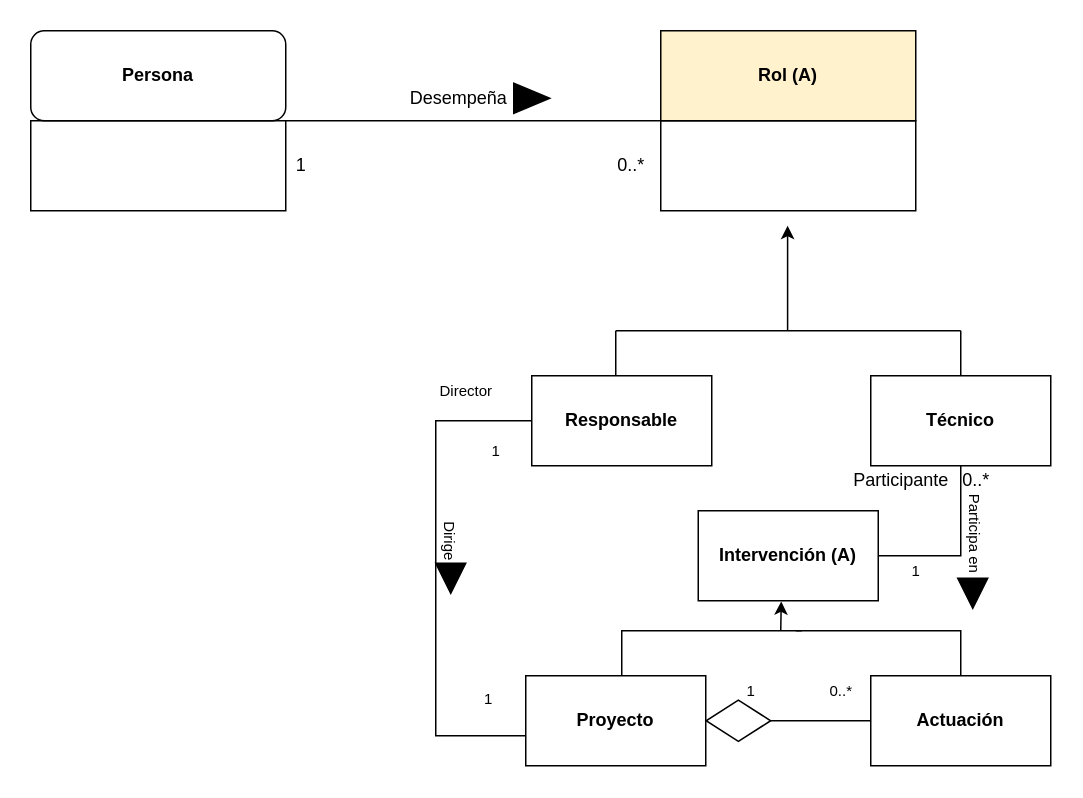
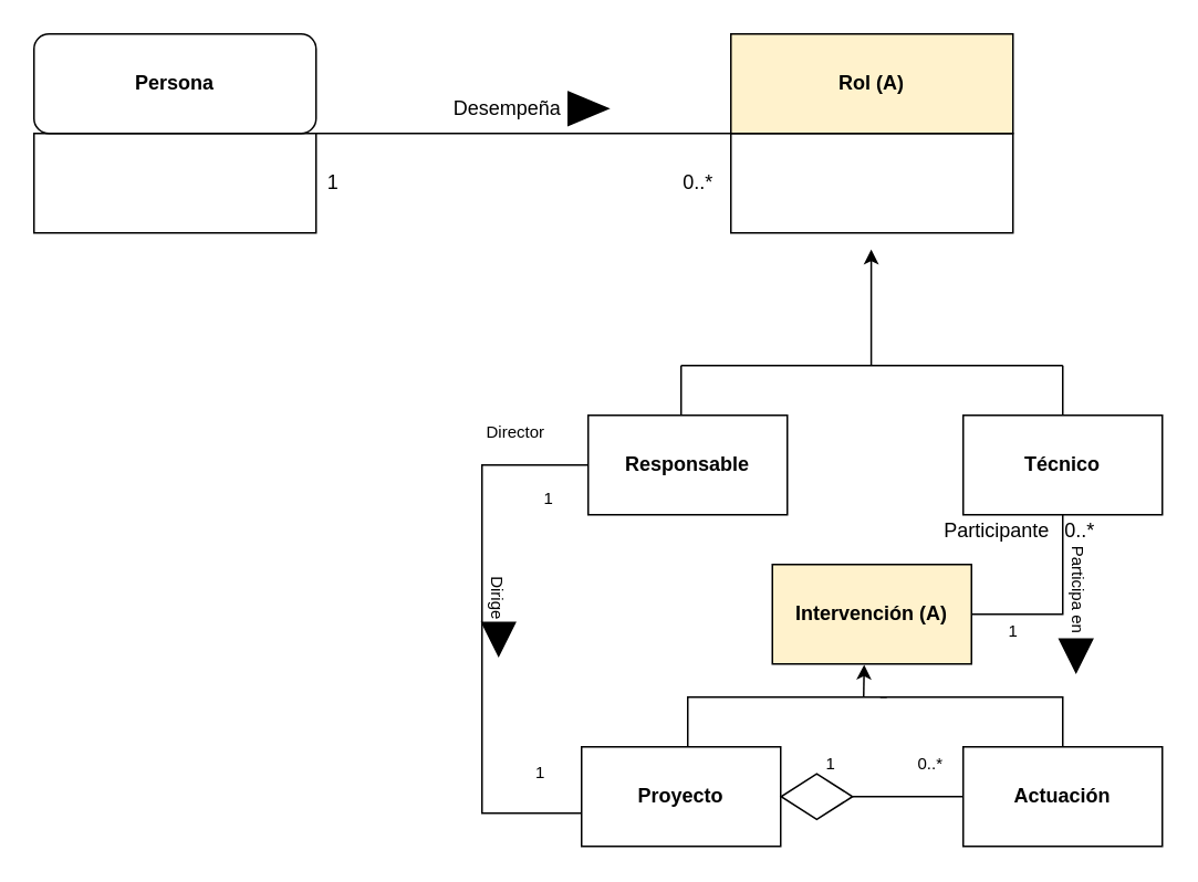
  <mxCell id="0" />
  <mxCell id="1" parent="0" />
  <mxCell id="2" value="" style="rounded=0;whiteSpace=wrap;html=1;" vertex="1" parent="1"><mxGeometry x="20" y="80" width="170" height="60" as="geometry" /></mxCell>
  <mxCell id="3" value="&lt;b&gt;Persona&lt;/b&gt;" style="whiteSpace=wrap;html=1;rounded=1;" vertex="1" parent="1"><mxGeometry x="20" y="20" width="170" height="60" as="geometry" /></mxCell>
  <mxCell id="4" value="" style="endArrow=none;html=1;rounded=0;exitX=1;exitY=1;exitDx=0;exitDy=0;" edge="1" parent="1" source="3"><mxGeometry width="50" height="50" relative="1" as="geometry"><mxPoint x="330" y="290" as="sourcePoint" /><mxPoint x="440" y="80" as="targetPoint" /></mxGeometry></mxCell>
  <mxCell id="5" value="Desempeña" style="text;html=1;align=center;verticalAlign=middle;resizable=0;points=[];autosize=1;strokeColor=none;fillColor=none;" vertex="1" parent="1"><mxGeometry x="260" y="50" width="90" height="30" as="geometry" /></mxCell>
  <mxCell id="6" value="" style="triangle;whiteSpace=wrap;html=1;fillColor=#000000;" vertex="1" parent="1"><mxGeometry x="342" y="55" width="24" height="20" as="geometry" /></mxCell>
  <mxCell id="7" value="" style="rounded=0;whiteSpace=wrap;html=1;" vertex="1" parent="1"><mxGeometry x="440" y="80" width="170" height="60" as="geometry" /></mxCell>
  <mxCell id="8" value="&lt;b&gt;Rol (A)&lt;/b&gt;" style="rounded=0;whiteSpace=wrap;html=1;fillColor=#fff2cc;" vertex="1" parent="1"><mxGeometry x="440" y="20" width="170" height="60" as="geometry" /></mxCell>
  <mxCell id="9" value="1" style="text;html=1;align=center;verticalAlign=middle;resizable=0;points=[];autosize=1;strokeColor=none;fillColor=none;" vertex="1" parent="1"><mxGeometry x="185" y="95" width="30" height="30" as="geometry" /></mxCell>
  <mxCell id="10" value="0..*" style="text;html=1;align=center;verticalAlign=middle;resizable=0;points=[];autosize=1;strokeColor=none;fillColor=none;" vertex="1" parent="1"><mxGeometry x="400" y="95" width="40" height="30" as="geometry" /></mxCell>
  <mxCell id="11" value="" style="endArrow=classic;html=1;rounded=0;" edge="1" parent="1"><mxGeometry width="50" height="50" relative="1" as="geometry"><mxPoint x="524.57" y="220" as="sourcePoint" /><mxPoint x="524.57" y="150" as="targetPoint" /></mxGeometry></mxCell>
  <mxCell id="12" value="" style="endArrow=none;html=1;rounded=0;" edge="1" parent="1"><mxGeometry width="50" height="50" relative="1" as="geometry"><mxPoint x="410" y="220" as="sourcePoint" /><mxPoint x="640" y="220" as="targetPoint" /></mxGeometry></mxCell>
  <mxCell id="13" value="" style="endArrow=none;html=1;rounded=0;" edge="1" parent="1"><mxGeometry width="50" height="50" relative="1" as="geometry"><mxPoint x="410" y="250" as="sourcePoint" /><mxPoint x="410" y="220" as="targetPoint" /></mxGeometry></mxCell>
  <mxCell id="14" value="" style="endArrow=none;html=1;rounded=0;" edge="1" parent="1"><mxGeometry width="50" height="50" relative="1" as="geometry"><mxPoint x="640" y="250" as="sourcePoint" /><mxPoint x="640" y="220" as="targetPoint" /></mxGeometry></mxCell>
  <mxCell id="15" value="&lt;b&gt;Responsable&lt;/b&gt;" style="rounded=0;whiteSpace=wrap;html=1;fillColor=#FFFFFF;" vertex="1" parent="1"><mxGeometry x="354" y="250" width="120" height="60" as="geometry" /></mxCell>
  <mxCell id="16" value="&lt;b&gt;Técnico&lt;/b&gt;" style="rounded=0;whiteSpace=wrap;html=1;fillColor=#FFFFFF;" vertex="1" parent="1"><mxGeometry x="580" y="250" width="120" height="60" as="geometry" /></mxCell>
  <mxCell id="17" value="" style="endArrow=none;html=1;rounded=0;exitX=0.083;exitY=0.667;exitDx=0;exitDy=0;exitPerimeter=0;" edge="1" parent="1" source="20" target="15"><mxGeometry width="50" height="50" relative="1" as="geometry"><mxPoint x="350" y="410" as="sourcePoint" /><mxPoint x="350" y="280" as="targetPoint" /><Array as="points"><mxPoint x="340" y="490" /><mxPoint x="290" y="490" /><mxPoint x="290" y="370" /><mxPoint x="290" y="280" /></Array></mxGeometry></mxCell>
  <mxCell id="18" value="&lt;b&gt;Actuación&lt;/b&gt;" style="rounded=0;whiteSpace=wrap;html=1;fillColor=#FFFFFF;" vertex="1" parent="1"><mxGeometry x="580" y="450" width="120" height="60" as="geometry" /></mxCell>
  <mxCell id="19" value="" style="endArrow=none;html=1;rounded=0;startArrow=none;" edge="1" parent="1" source="31" target="18"><mxGeometry width="50" height="50" relative="1" as="geometry"><mxPoint x="270" y="440" as="sourcePoint" /><mxPoint x="320" y="390" as="targetPoint" /></mxGeometry></mxCell>
  <mxCell id="20" value="&lt;b&gt;Proyecto&lt;/b&gt;" style="rounded=0;whiteSpace=wrap;html=1;fillColor=#FFFFFF;" vertex="1" parent="1"><mxGeometry x="350" y="450" width="120" height="60" as="geometry" /></mxCell>
- <mxCell id="21" value="&lt;b&gt;Intervención (A)&lt;/b&gt;" style="rounded=0;whiteSpace=wrap;html=1;fillColor=#FFFFFF;" vertex="1" parent="1"><mxGeometry x="465" y="340" width="120" height="60" as="geometry" /></mxCell>
+ <mxCell id="21" value="&lt;b&gt;Intervención (A)&lt;/b&gt;" style="rounded=0;whiteSpace=wrap;html=1;fillColor=#fff2cc;" vertex="1" parent="1"><mxGeometry x="465" y="340" width="120" height="60" as="geometry" /></mxCell>
  <mxCell id="22" value="" style="endArrow=none;html=1;rounded=0;" edge="1" parent="1" target="18"><mxGeometry width="50" height="50" relative="1" as="geometry"><mxPoint x="530" y="420" as="sourcePoint" /><mxPoint x="690" y="369.52" as="targetPoint" /><Array as="points"><mxPoint x="640" y="420" /></Array></mxGeometry></mxCell>
  <mxCell id="23" value="" style="endArrow=none;html=1;rounded=0;" edge="1" parent="1"><mxGeometry width="50" height="50" relative="1" as="geometry"><mxPoint x="534" y="420" as="sourcePoint" /><mxPoint x="414" y="450" as="targetPoint" /><Array as="points"><mxPoint x="414" y="420" /></Array></mxGeometry></mxCell>
  <mxCell id="24" value="" style="endArrow=classic;html=1;rounded=0;entryX=0.461;entryY=1.007;entryDx=0;entryDy=0;entryPerimeter=0;" edge="1" parent="1" target="21"><mxGeometry width="50" height="50" relative="1" as="geometry"><mxPoint x="520" y="420" as="sourcePoint" /><mxPoint x="480" y="350" as="targetPoint" /></mxGeometry></mxCell>
  <mxCell id="25" value="" style="endArrow=none;html=1;rounded=0;entryX=0.5;entryY=1;entryDx=0;entryDy=0;" edge="1" parent="1" target="16"><mxGeometry width="50" height="50" relative="1" as="geometry"><mxPoint x="585" y="370" as="sourcePoint" /><mxPoint x="635" y="320" as="targetPoint" /><Array as="points"><mxPoint x="640" y="370" /></Array></mxGeometry></mxCell>
  <mxCell id="26" value="0..*" style="text;html=1;align=center;verticalAlign=middle;resizable=0;points=[];autosize=1;strokeColor=none;fillColor=none;" vertex="1" parent="1"><mxGeometry x="630" y="305" width="40" height="30" as="geometry" /></mxCell>
  <mxCell id="27" value="Participante" style="text;html=1;align=center;verticalAlign=middle;resizable=0;points=[];autosize=1;strokeColor=none;fillColor=none;" vertex="1" parent="1"><mxGeometry x="555" y="305" width="90" height="30" as="geometry" /></mxCell>
  <mxCell id="28" value="&lt;font style=&quot;font-size: 10px;&quot;&gt;Participa en&lt;/font&gt;" style="text;html=1;align=center;verticalAlign=middle;resizable=0;points=[];autosize=1;strokeColor=none;fillColor=none;rotation=90;" vertex="1" parent="1"><mxGeometry x="610" y="340" width="80" height="30" as="geometry" /></mxCell>
  <mxCell id="29" value="" style="triangle;whiteSpace=wrap;html=1;fontSize=10;fillColor=#000000;rotation=90;" vertex="1" parent="1"><mxGeometry x="638" y="385" width="20" height="20" as="geometry" /></mxCell>
  <mxCell id="30" value="" style="endArrow=none;html=1;rounded=0;" edge="1" parent="1" source="20" target="31"><mxGeometry width="50" height="50" relative="1" as="geometry"><mxPoint x="470" y="480" as="sourcePoint" /><mxPoint x="580" y="480" as="targetPoint" /></mxGeometry></mxCell>
  <mxCell id="31" value="" style="rhombus;whiteSpace=wrap;html=1;fontSize=10;fillColor=#FFFFFF;rotation=90;" vertex="1" parent="1"><mxGeometry x="478" y="458.5" width="27.5" height="43" as="geometry" /></mxCell>
  <mxCell id="32" value="Dirige" style="text;html=1;align=center;verticalAlign=middle;resizable=0;points=[];autosize=1;strokeColor=none;fillColor=none;fontSize=10;rotation=90;" vertex="1" parent="1"><mxGeometry x="275" y="345" width="50" height="30" as="geometry" /></mxCell>
  <mxCell id="33" value="" style="triangle;whiteSpace=wrap;html=1;fontSize=10;fillColor=#000000;rotation=90;" vertex="1" parent="1"><mxGeometry x="290" y="375" width="20" height="20" as="geometry" /></mxCell>
  <mxCell id="34" value="Director" style="text;html=1;align=center;verticalAlign=middle;resizable=0;points=[];autosize=1;strokeColor=none;fillColor=none;fontSize=10;" vertex="1" parent="1"><mxGeometry x="280" y="245" width="60" height="30" as="geometry" /></mxCell>
  <mxCell id="35" value="1" style="text;html=1;align=center;verticalAlign=middle;resizable=0;points=[];autosize=1;strokeColor=none;fillColor=none;fontSize=10;" vertex="1" parent="1"><mxGeometry x="315" y="285" width="30" height="30" as="geometry" /></mxCell>
  <mxCell id="36" value="1" style="text;html=1;align=center;verticalAlign=middle;resizable=0;points=[];autosize=1;strokeColor=none;fillColor=none;fontSize=10;" vertex="1" parent="1"><mxGeometry x="310" y="450" width="30" height="30" as="geometry" /></mxCell>
  <mxCell id="37" value="1" style="text;html=1;align=center;verticalAlign=middle;resizable=0;points=[];autosize=1;strokeColor=none;fillColor=none;fontSize=10;" vertex="1" parent="1"><mxGeometry x="485" y="445" width="30" height="30" as="geometry" /></mxCell>
  <mxCell id="38" value="0..*" style="text;html=1;align=center;verticalAlign=middle;resizable=0;points=[];autosize=1;strokeColor=none;fillColor=none;fontSize=10;" vertex="1" parent="1"><mxGeometry x="540" y="445" width="40" height="30" as="geometry" /></mxCell>
  <mxCell id="39" value="1" style="text;html=1;align=center;verticalAlign=middle;resizable=0;points=[];autosize=1;strokeColor=none;fillColor=none;fontSize=10;" vertex="1" parent="1"><mxGeometry x="595" y="365" width="30" height="30" as="geometry" /></mxCell>
